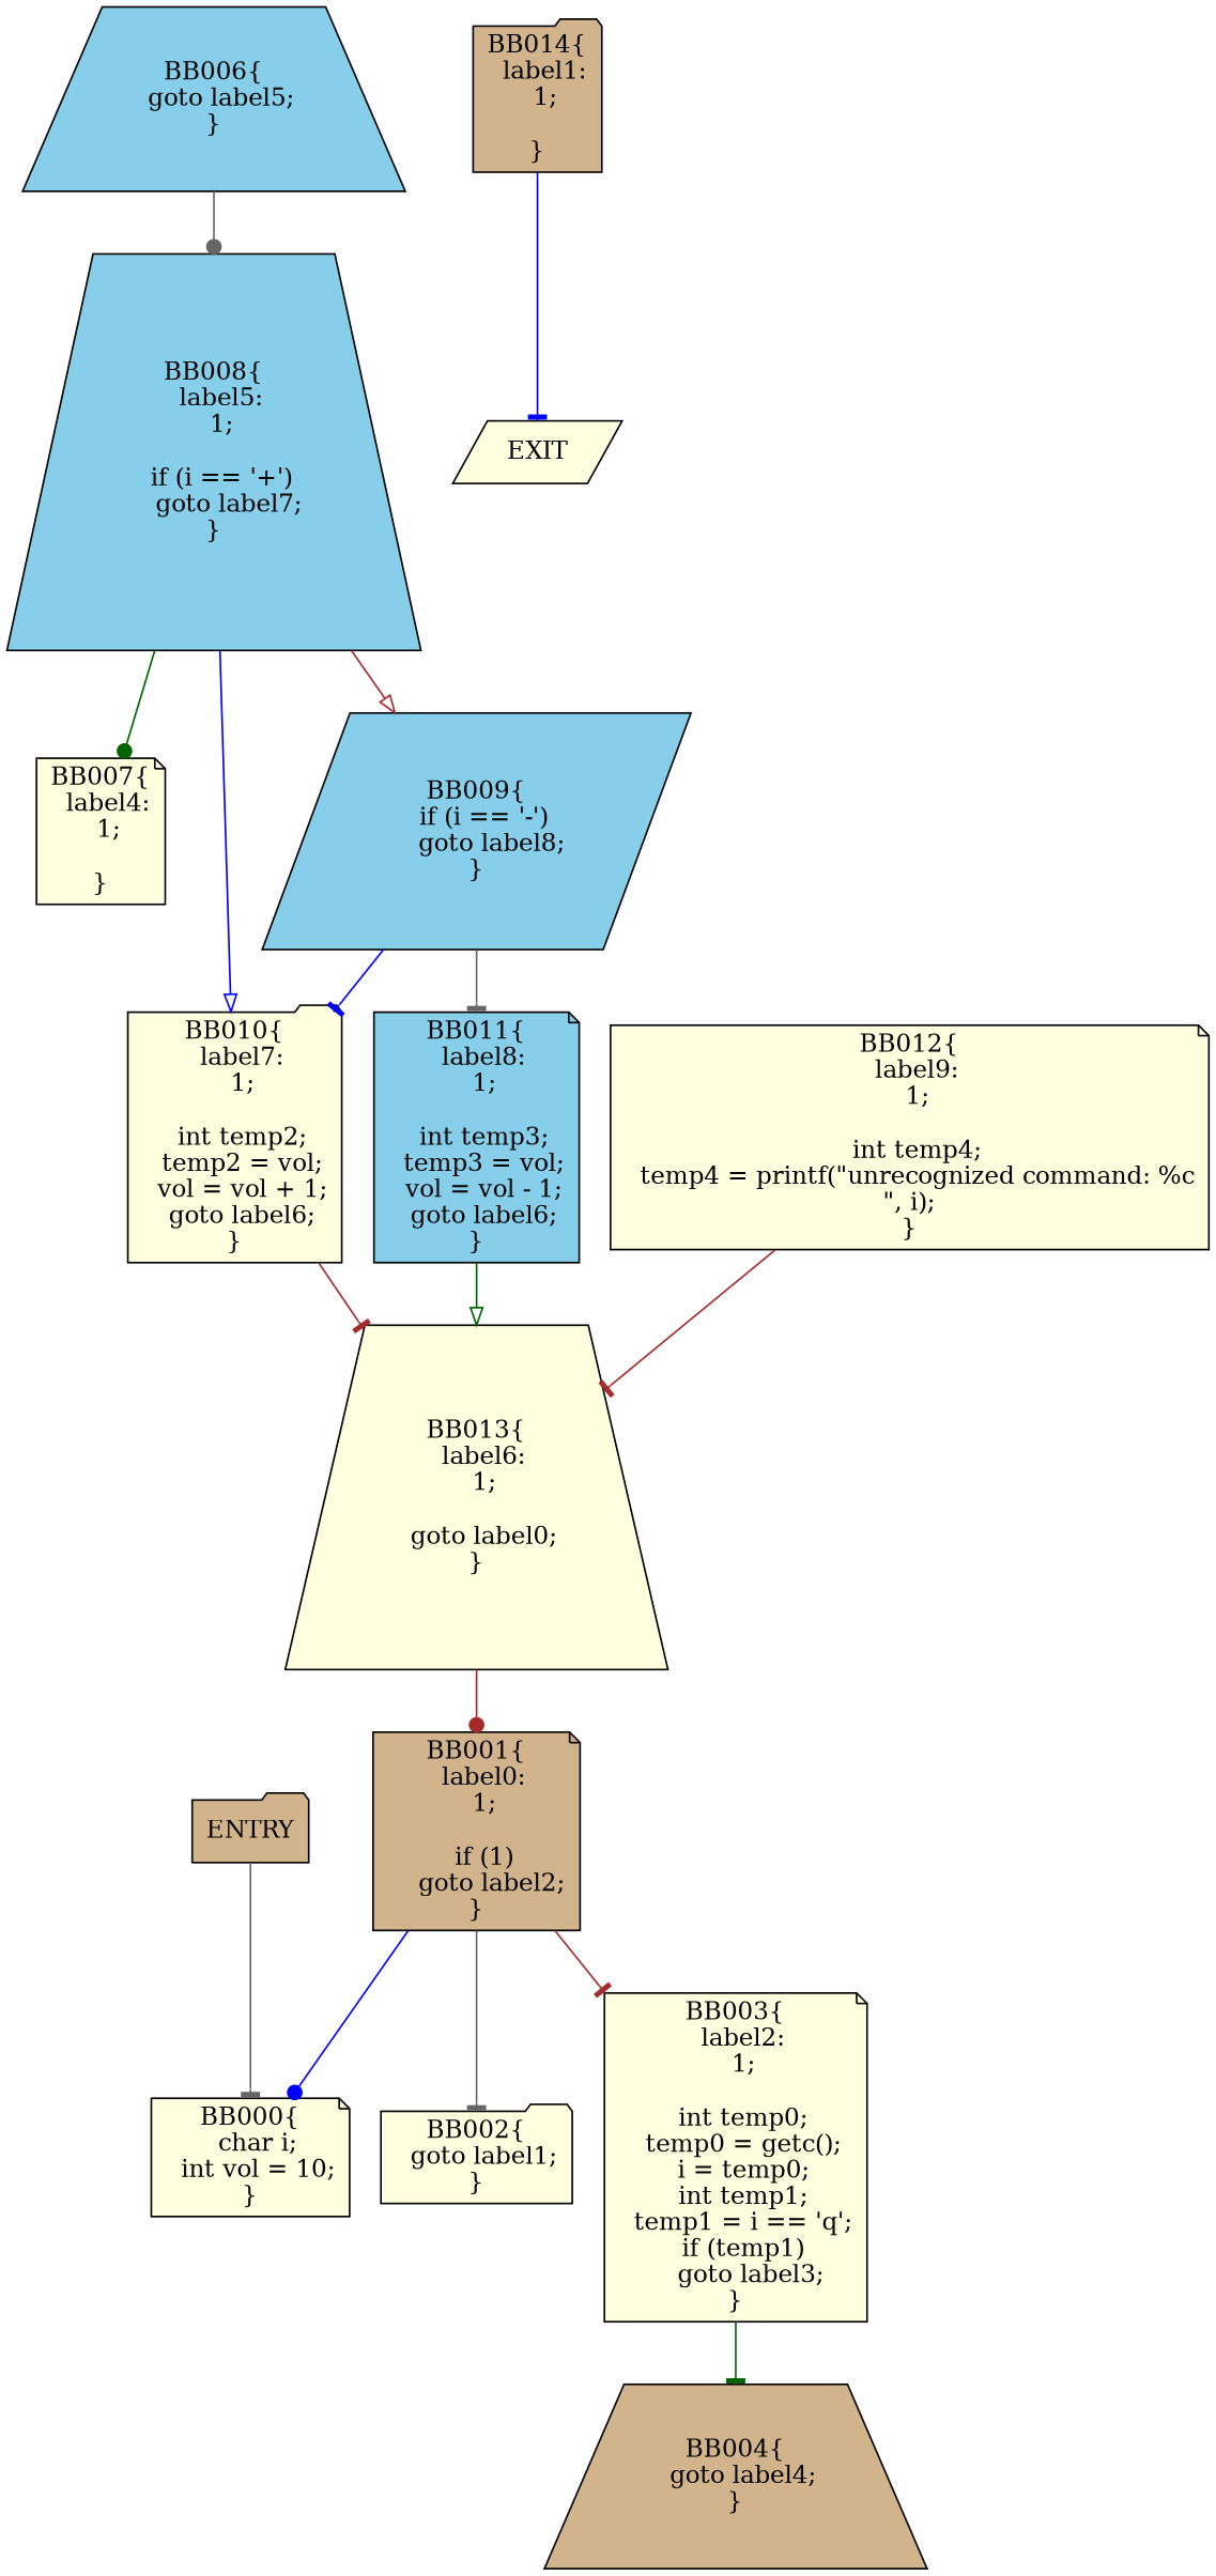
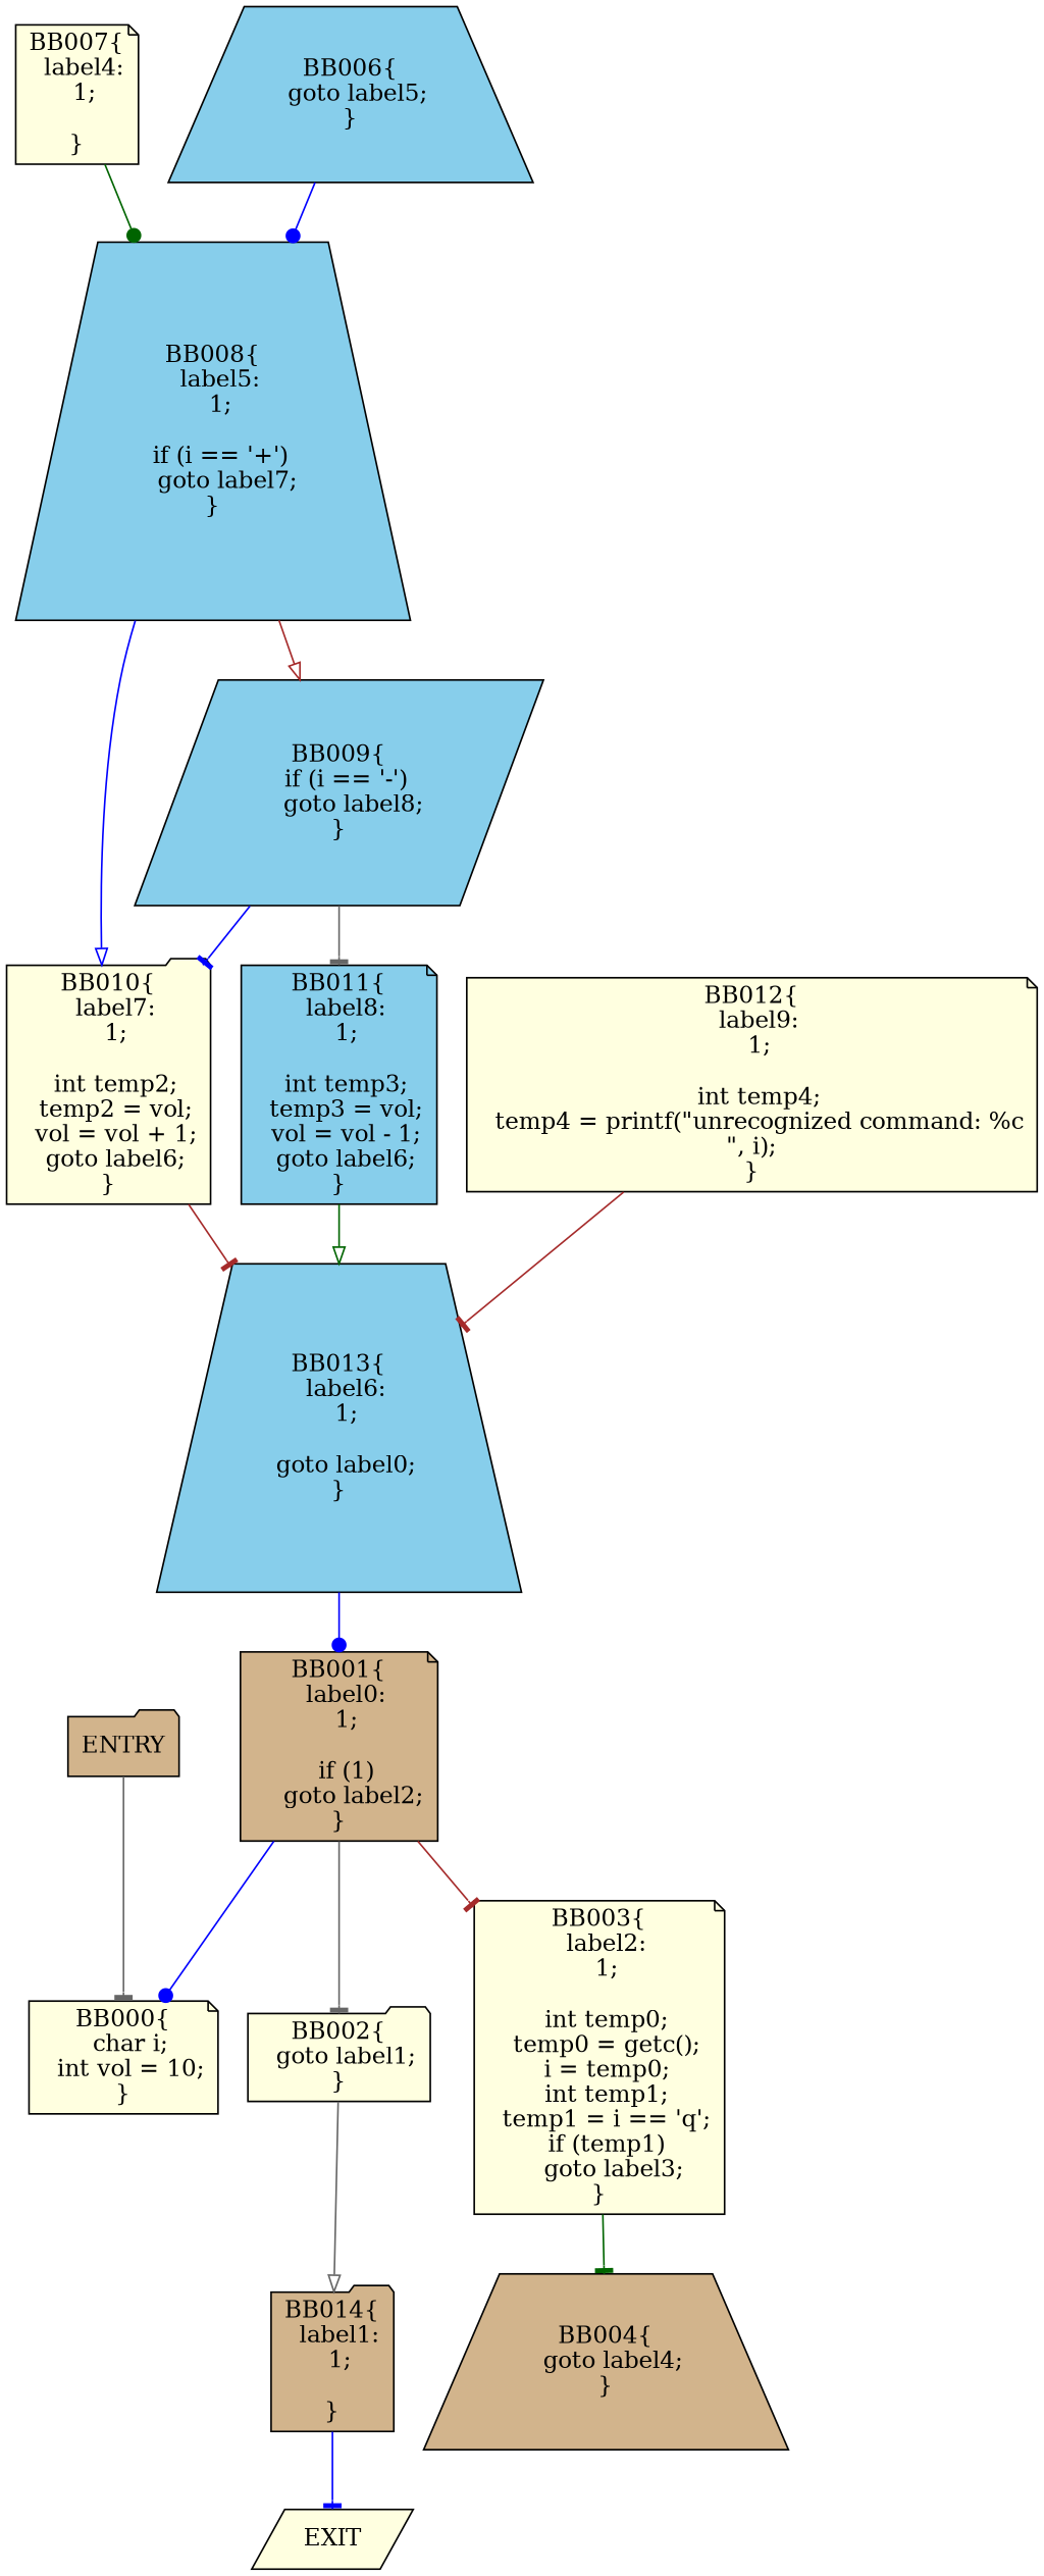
  digraph {
    node [fillcolor=lightyellow shape=note style=filled]
    edge [arrowhead=tee color=blue]
    n1 [label="BB000{\n  char i;\n  int vol = 10;\n}\n"]
    n2 [fillcolor=tan label="BB001{\n  label0:\n  1;\n\n  if (1)\n    goto label2;\n}\n"]
    n3 [label="BB002{\n  goto label1;\n}\n" shape=folder]
    n4 [label="BB003{\n  label2:\n  1;\n\n  int temp0;\n  temp0 = getc();\n  i = temp0;\n  int temp1;\n  temp1 = i == 'q';\n  if (temp1)\n    goto label3;\n}\n"]
    n5 [fillcolor=tan label="BB014{\n  label1:\n  1;\n\n}\n" shape=folder]
    n6 [fillcolor=tan label="BB004{\n  goto label4;\n}\n" shape=trapezium]
    EXIT [shape=parallelogram]
    n8 [label="BB007{\n  label4:\n  1;\n\n}\n"]
    n9 [fillcolor=skyblue label="BB008{\n  label5:\n  1;\n\n  if (i == '+')\n    goto label7;\n}\n" shape=trapezium]
    n10 [fillcolor=skyblue label="BB006{\n  goto label5;\n}\n" shape=trapezium]
    n11 [fillcolor=skyblue label="BB009{\n  if (i == '-')\n    goto label8;\n}\n" shape=parallelogram]
    n12 [label="BB010{\n  label7:\n  1;\n\n  int temp2;\n  temp2 = vol;\n  vol = vol + 1;\n  goto label6;\n}\n" shape=folder]
    n13 [fillcolor=skyblue label="BB011{\n  label8:\n  1;\n\n  int temp3;\n  temp3 = vol;\n  vol = vol - 1;\n  goto label6;\n}\n"]
-   n14 [label="BB013{\n  label6:\n  1;\n\n  goto label0;\n}\n" shape=trapezium]
+   n14 [fillcolor=skyblue label="BB013{\n  label6:\n  1;\n\n  goto label0;\n}\n" shape=trapezium]
    n15 [label="BB012{\n  label9:\n  1;\n\n  int temp4;\n  temp4 = printf(\"unrecognized command: %c\n\", i);\n}\n"]
    ENTRY [fillcolor=tan shape=folder]
    n2 -> n1 [arrowhead=dot]
    n2 -> n3 [color=gray40]
    n2 -> n4 [color=brown]
+   n3 -> n5 [arrowhead=onormal color=gray40]
    n4 -> n6 [color=darkgreen]
    n5 -> EXIT
-   n9 -> n8 [arrowhead=dot color=darkgreen]
+   n8 -> n9 [arrowhead=dot color=darkgreen]
    n9 -> n11 [arrowhead=onormal color=brown]
    n9 -> n12 [arrowhead=onormal]
-   n10 -> n9 [arrowhead=dot color=gray40]
+   n10 -> n9 [arrowhead=dot]
    n11 -> n12
    n11 -> n13 [color=gray40]
    n12 -> n14 [color=brown]
    n13 -> n14 [arrowhead=onormal color=darkgreen]
-   n14 -> n2 [arrowhead=dot color=brown]
+   n14 -> n2 [arrowhead=dot]
    n15 -> n14 [color=brown]
    ENTRY -> n1 [color=gray40]
  }
